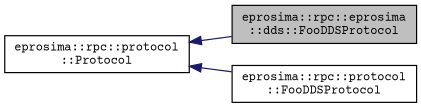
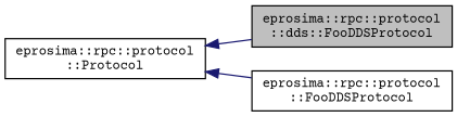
  digraph {
    fontname="Courier Prime"
    rankdir=LR
    node [color=black fillcolor=white fontname="Courier Prime" fontsize=10 shape=record style=filled]
    edge [color=midnightblue dir=back fontname="Courier Prime" fontsize=10 labelfontname=Helvetica labelfontsize=10 style=solid]
-   n1 [fillcolor=grey75 fontcolor=black height=0.2 label="eprosima::rpc::eprosima\l::dds::FooDDSProtocol" width=0.4]
+   n1 [fillcolor=grey75 fontcolor=black height=0.2 label="eprosima::rpc::protocol\l::dds::FooDDSProtocol" width=0.4]
    n2 [height=0.2 label="eprosima::rpc::protocol\l::FooDDSProtocol" width=0.4]
    n3 [height=0.2 label="eprosima::rpc::protocol\l::Protocol" width=0.4]
    n3 -> n1
    n3 -> n2
  }
